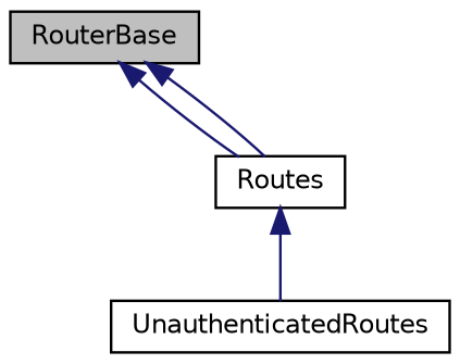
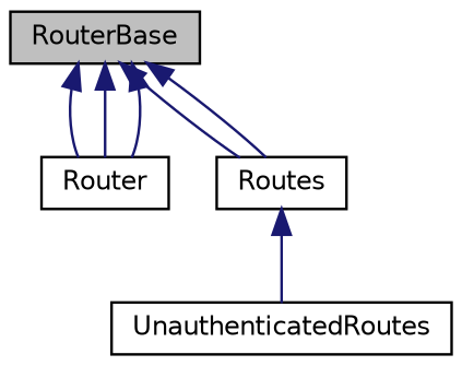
  digraph {
    node [color=black fillcolor=white fontname=Helvetica fontsize=10 shape=record style=filled]
    edge [color=midnightblue dir=back fontname=Helvetica fontsize=10 labelfontname=Helvetica labelfontsize=10 style=solid]
    n1 [fillcolor=grey75 fontcolor=black height=0.2 label=RouterBase width=0.4]
+   n2 [height=0.2 label=Router width=0.4]
    n3 [height=0.2 label=Routes width=0.4]
    n4 [height=0.2 label=UnauthenticatedRoutes width=0.4]
+   n1 -> n2
+   n1 -> n2
+   n1 -> n2
    n1 -> n3
    n1 -> n3
    n3 -> n4
  }
